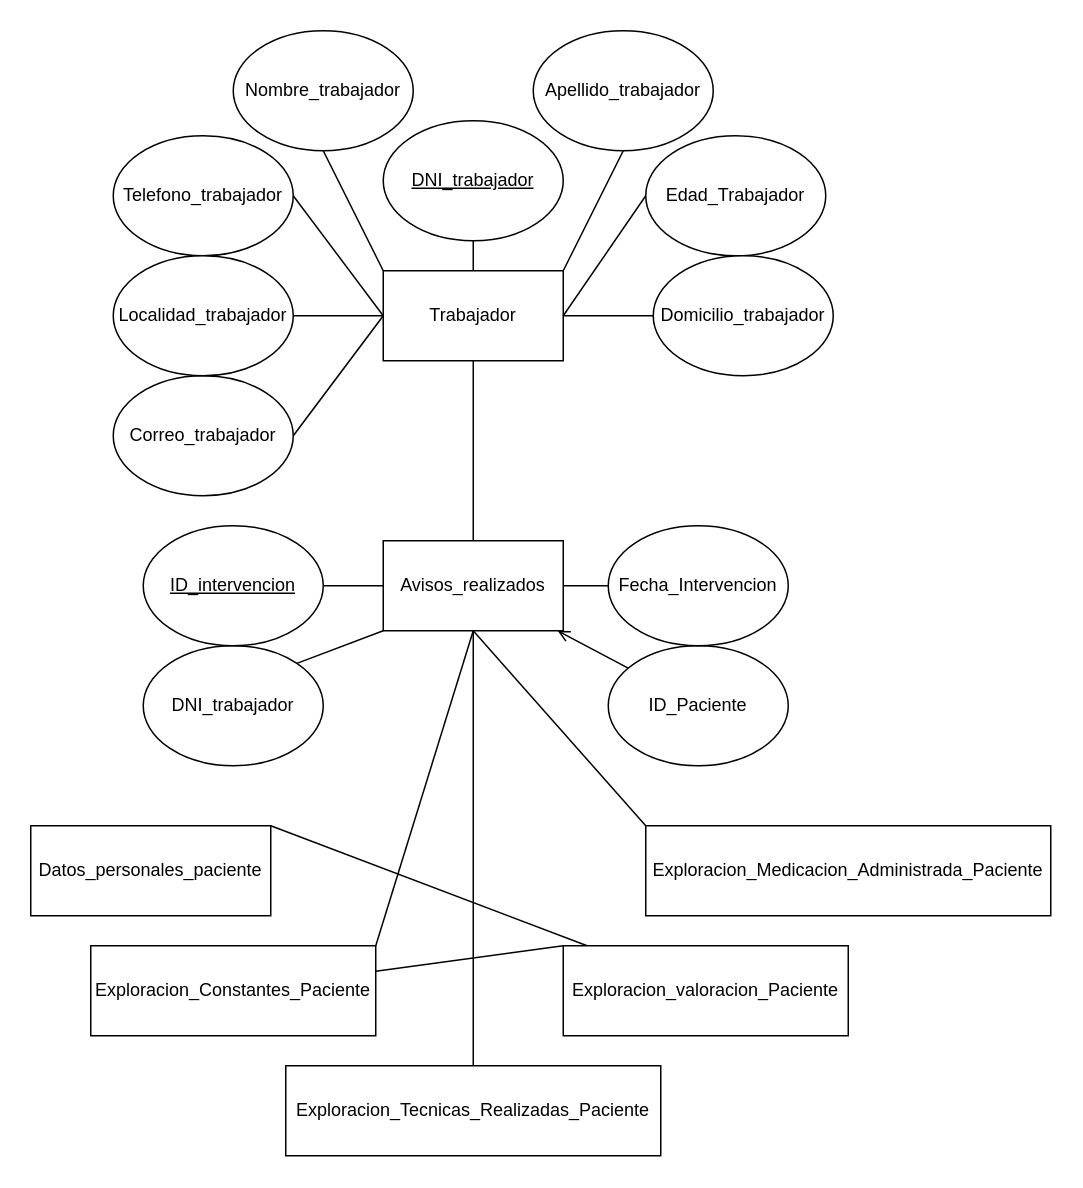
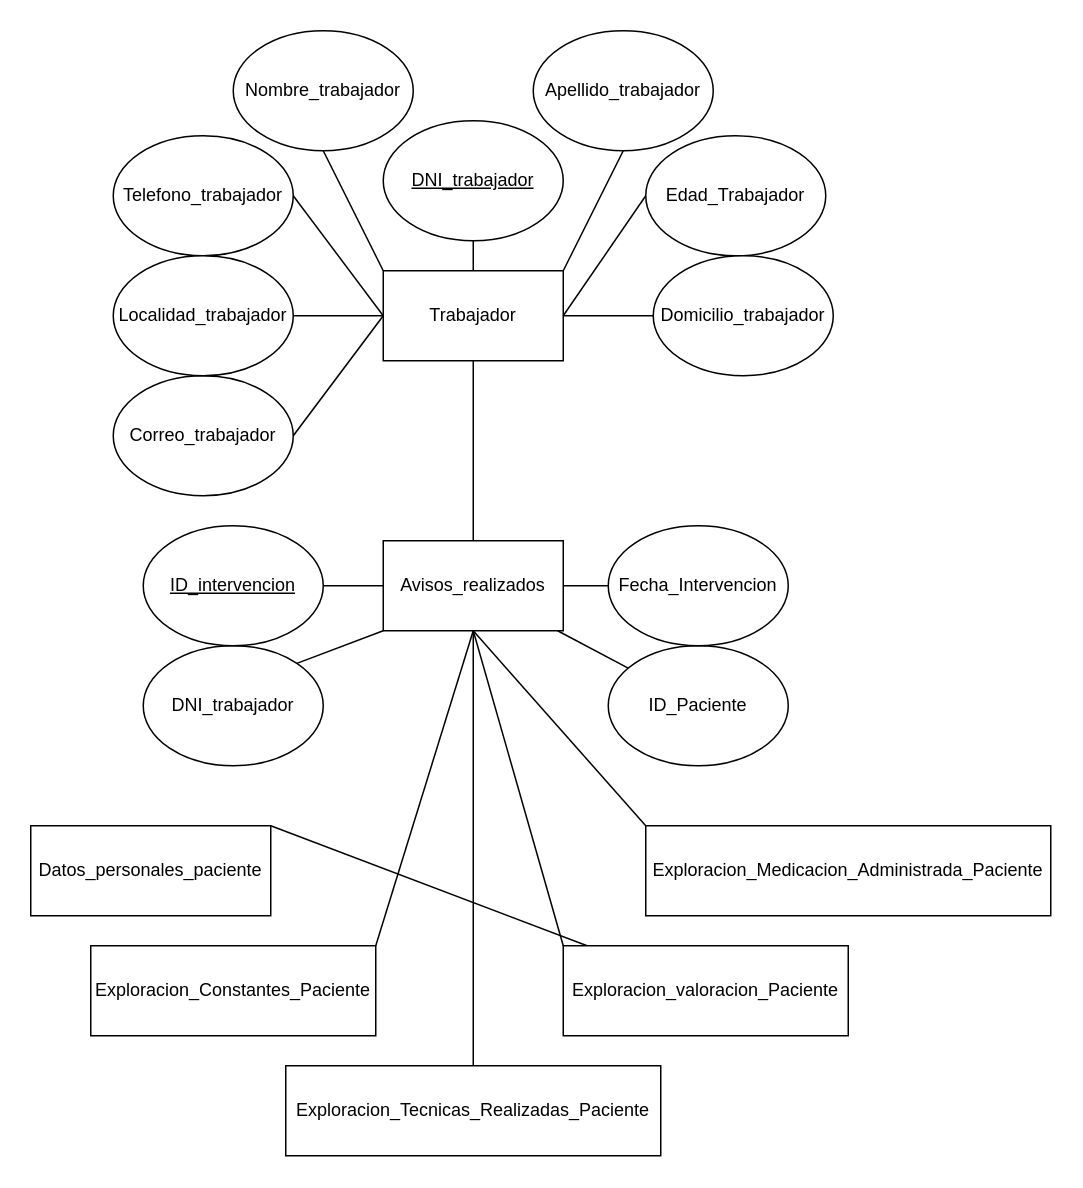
  <mxCell id="0" />
  <mxCell id="1" parent="0" />
  <mxCell id="2" value="Trabajador" style="rounded=0;whiteSpace=wrap;html=1;" parent="1" vertex="1"><mxGeometry x="255" y="180" width="120" height="60" as="geometry" /></mxCell>
  <mxCell id="3" value="&lt;span style=&quot;text-decoration-line: underline;&quot;&gt;DNI_trabajador&lt;/span&gt;" style="ellipse;whiteSpace=wrap;html=1;" parent="1" vertex="1"><mxGeometry x="255" y="80" width="120" height="80" as="geometry" /></mxCell>
  <mxCell id="4" value="Apellido_trabajador" style="ellipse;whiteSpace=wrap;html=1;" parent="1" vertex="1"><mxGeometry x="355" y="20" width="120" height="80" as="geometry" /></mxCell>
  <mxCell id="5" value="Edad_Trabajador" style="ellipse;whiteSpace=wrap;html=1;" parent="1" vertex="1"><mxGeometry x="430" y="90" width="120" height="80" as="geometry" /></mxCell>
  <mxCell id="6" value="Telefono_trabajador" style="ellipse;whiteSpace=wrap;html=1;" parent="1" vertex="1"><mxGeometry x="75" y="90" width="120" height="80" as="geometry" /></mxCell>
  <mxCell id="7" value="" style="endArrow=none;html=1;entryX=0;entryY=0.5;entryDx=0;entryDy=0;exitX=1;exitY=0.5;exitDx=0;exitDy=0;" parent="1" source="2" target="20" edge="1"><mxGeometry width="50" height="50" relative="1" as="geometry"><mxPoint x="90" y="400" as="sourcePoint" /><mxPoint x="280.2" y="273.12" as="targetPoint" /></mxGeometry></mxCell>
  <mxCell id="8" value="" style="endArrow=none;html=1;entryX=0;entryY=0.5;entryDx=0;entryDy=0;exitX=1;exitY=0.5;exitDx=0;exitDy=0;" parent="1" source="2" target="5" edge="1"><mxGeometry width="50" height="50" relative="1" as="geometry"><mxPoint x="445" y="270" as="sourcePoint" /><mxPoint x="495" y="220" as="targetPoint" /></mxGeometry></mxCell>
  <mxCell id="9" value="" style="endArrow=none;html=1;entryX=1;entryY=0.5;entryDx=0;entryDy=0;exitX=0;exitY=0.5;exitDx=0;exitDy=0;" parent="1" source="2" target="6" edge="1"><mxGeometry width="50" height="50" relative="1" as="geometry"><mxPoint x="145" y="270" as="sourcePoint" /><mxPoint x="195" y="220" as="targetPoint" /></mxGeometry></mxCell>
  <mxCell id="10" value="" style="endArrow=none;html=1;entryX=0.5;entryY=1;entryDx=0;entryDy=0;exitX=1;exitY=0;exitDx=0;exitDy=0;" parent="1" source="2" target="4" edge="1"><mxGeometry width="50" height="50" relative="1" as="geometry"><mxPoint x="535" y="140" as="sourcePoint" /><mxPoint x="585" y="90" as="targetPoint" /></mxGeometry></mxCell>
  <mxCell id="11" value="" style="endArrow=none;html=1;exitX=0;exitY=0;exitDx=0;exitDy=0;entryX=0.5;entryY=1;entryDx=0;entryDy=0;" parent="1" source="2" target="23" edge="1"><mxGeometry width="50" height="50" relative="1" as="geometry"><mxPoint x="225" y="170" as="sourcePoint" /><mxPoint x="215" y="100" as="targetPoint" /></mxGeometry></mxCell>
  <mxCell id="12" value="" style="endArrow=none;html=1;entryX=0.5;entryY=1;entryDx=0;entryDy=0;exitX=0.5;exitY=0;exitDx=0;exitDy=0;" parent="1" source="2" target="3" edge="1"><mxGeometry width="50" height="50" relative="1" as="geometry"><mxPoint x="315" y="200" as="sourcePoint" /><mxPoint x="365" y="150" as="targetPoint" /></mxGeometry></mxCell>
  <mxCell id="13" value="" style="endArrow=none;html=1;entryX=0.5;entryY=1;entryDx=0;entryDy=0;exitX=0.5;exitY=0;exitDx=0;exitDy=0;" parent="1" source="24" target="2" edge="1"><mxGeometry width="50" height="50" relative="1" as="geometry"><mxPoint x="315" y="350" as="sourcePoint" /><mxPoint x="435" y="270" as="targetPoint" /></mxGeometry></mxCell>
  <mxCell id="14" value="" style="endArrow=none;html=1;entryX=0.5;entryY=1;entryDx=0;entryDy=0;exitX=0;exitY=0.5;exitDx=0;exitDy=0;startArrow=none;" parent="1" source="37" edge="1"><mxGeometry width="50" height="50" relative="1" as="geometry"><mxPoint x="465" y="660" as="sourcePoint" /><mxPoint x="465" y="590" as="targetPoint" /></mxGeometry></mxCell>
  <mxCell id="15" value="" style="endArrow=none;html=1;entryX=0;entryY=0.5;entryDx=0;entryDy=0;exitX=1;exitY=0.5;exitDx=0;exitDy=0;" parent="1" edge="1"><mxGeometry width="50" height="50" relative="1" as="geometry"><mxPoint x="525" y="560" as="sourcePoint" /><mxPoint x="685" y="560" as="targetPoint" /></mxGeometry></mxCell>
  <mxCell id="16" value="" style="endArrow=none;html=1;exitX=1;exitY=0;exitDx=0;exitDy=0;" parent="1" source="33" target="34" edge="1"><mxGeometry width="50" height="50" relative="1" as="geometry"><mxPoint x="595" y="760" as="sourcePoint" /><mxPoint x="485" y="690" as="targetPoint" /></mxGeometry></mxCell>
  <mxCell id="17" value="" style="endArrow=none;html=1;entryX=0.5;entryY=1;entryDx=0;entryDy=0;exitX=0;exitY=0;exitDx=0;exitDy=0;" parent="1" source="37" target="24" edge="1"><mxGeometry width="50" height="50" relative="1" as="geometry"><mxPoint x="525" y="560" as="sourcePoint" /><mxPoint x="600" y="460" as="targetPoint" /></mxGeometry></mxCell>
  <mxCell id="18" value="Correo_trabajador" style="ellipse;whiteSpace=wrap;html=1;" vertex="1" parent="1"><mxGeometry x="75" y="250" width="120" height="80" as="geometry" /></mxCell>
  <mxCell id="19" value="Localidad_trabajador" style="ellipse;whiteSpace=wrap;html=1;" vertex="1" parent="1"><mxGeometry x="75" y="170" width="120" height="80" as="geometry" /></mxCell>
  <mxCell id="20" value="Domicilio_trabajador" style="ellipse;whiteSpace=wrap;html=1;" vertex="1" parent="1"><mxGeometry x="435" y="170" width="120" height="80" as="geometry" /></mxCell>
  <mxCell id="21" value="" style="endArrow=none;html=1;entryX=1;entryY=0.5;entryDx=0;entryDy=0;" edge="1" parent="1" target="19"><mxGeometry width="50" height="50" relative="1" as="geometry"><mxPoint x="255" y="210" as="sourcePoint" /><mxPoint x="445" y="220" as="targetPoint" /></mxGeometry></mxCell>
  <mxCell id="22" value="" style="endArrow=none;html=1;entryX=1;entryY=0.5;entryDx=0;entryDy=0;exitX=0;exitY=0.5;exitDx=0;exitDy=0;" edge="1" parent="1" source="2" target="18"><mxGeometry width="50" height="50" relative="1" as="geometry"><mxPoint x="265" y="220" as="sourcePoint" /><mxPoint x="215" y="220" as="targetPoint" /></mxGeometry></mxCell>
  <mxCell id="23" value="Nombre_trabajador" style="ellipse;whiteSpace=wrap;html=1;" vertex="1" parent="1"><mxGeometry x="155" y="20" width="120" height="80" as="geometry" /></mxCell>
  <mxCell id="24" value="Avisos_realizados" style="rounded=0;whiteSpace=wrap;html=1;" vertex="1" parent="1"><mxGeometry x="255" y="360" width="120" height="60" as="geometry" /></mxCell>
  <mxCell id="25" value="ID_Paciente" style="ellipse;whiteSpace=wrap;html=1;" vertex="1" parent="1"><mxGeometry x="405" y="430" width="120" height="80" as="geometry" /></mxCell>
  <mxCell id="26" value="DNI_trabajador" style="ellipse;whiteSpace=wrap;html=1;" vertex="1" parent="1"><mxGeometry x="95" y="430" width="120" height="80" as="geometry" /></mxCell>
  <mxCell id="27" value="Fecha_Intervencion" style="ellipse;whiteSpace=wrap;html=1;" vertex="1" parent="1"><mxGeometry x="405" y="350" width="120" height="80" as="geometry" /></mxCell>
  <mxCell id="28" value="&lt;u&gt;ID_intervencion&lt;/u&gt;" style="ellipse;whiteSpace=wrap;html=1;" vertex="1" parent="1"><mxGeometry x="95" y="350" width="120" height="80" as="geometry" /></mxCell>
  <mxCell id="29" value="" style="endArrow=none;html=1;entryX=0;entryY=0.5;entryDx=0;entryDy=0;exitX=1;exitY=0.5;exitDx=0;exitDy=0;" edge="1" parent="1" source="28" target="24"><mxGeometry width="50" height="50" relative="1" as="geometry"><mxPoint x="475" y="670" as="sourcePoint" /><mxPoint x="475" y="600" as="targetPoint" /></mxGeometry></mxCell>
  <mxCell id="30" value="" style="endArrow=none;html=1;" edge="1" parent="1" source="27" target="24"><mxGeometry width="50" height="50" relative="1" as="geometry"><mxPoint x="485" y="680" as="sourcePoint" /><mxPoint x="485" y="610" as="targetPoint" /></mxGeometry></mxCell>
  <mxCell id="31" value="" style="endArrow=none;html=1;entryX=0;entryY=1;entryDx=0;entryDy=0;exitX=1;exitY=0;exitDx=0;exitDy=0;" edge="1" parent="1" source="26" target="24"><mxGeometry width="50" height="50" relative="1" as="geometry"><mxPoint x="495" y="690" as="sourcePoint" /><mxPoint x="495" y="620" as="targetPoint" /></mxGeometry></mxCell>
- <mxCell id="32" value="" style="endArrow=open;html=1;" edge="1" parent="1" source="25" target="24"><mxGeometry width="50" height="50" relative="1" as="geometry"><mxPoint x="505" y="700" as="sourcePoint" /><mxPoint x="505" y="630" as="targetPoint" /></mxGeometry></mxCell>
+ <mxCell id="32" value="" style="endArrow=none;html=1;" edge="1" parent="1" source="25" target="24"><mxGeometry width="50" height="50" relative="1" as="geometry"><mxPoint x="505" y="700" as="sourcePoint" /><mxPoint x="505" y="630" as="targetPoint" /></mxGeometry></mxCell>
  <mxCell id="33" value="Datos_personales_paciente" style="rounded=0;whiteSpace=wrap;html=1;" vertex="1" parent="1"><mxGeometry x="20" y="550" width="160" height="60" as="geometry" /></mxCell>
  <mxCell id="34" value="Exploracion_valoracion_Paciente" style="rounded=0;whiteSpace=wrap;html=1;" vertex="1" parent="1"><mxGeometry x="375" y="630" width="190" height="60" as="geometry" /></mxCell>
  <mxCell id="35" value="Exploracion_Constantes_Paciente" style="rounded=0;whiteSpace=wrap;html=1;" vertex="1" parent="1"><mxGeometry x="60" y="630" width="190" height="60" as="geometry" /></mxCell>
  <mxCell id="36" value="Exploracion_Tecnicas_Realizadas_Paciente" style="rounded=0;whiteSpace=wrap;html=1;" vertex="1" parent="1"><mxGeometry x="190" y="710" width="250" height="60" as="geometry" /></mxCell>
  <mxCell id="37" value="Exploracion_Medicacion_Administrada_Paciente" style="rounded=0;whiteSpace=wrap;html=1;" vertex="1" parent="1"><mxGeometry x="430" y="550" width="270" height="60" as="geometry" /></mxCell>
  <mxCell id="38" value="" style="endArrow=none;html=1;entryX=0.5;entryY=1;entryDx=0;entryDy=0;exitX=1;exitY=0;exitDx=0;exitDy=0;" edge="1" parent="1" source="35" target="24"><mxGeometry width="50" height="50" relative="1" as="geometry"><mxPoint x="405" y="600" as="sourcePoint" /><mxPoint x="290" y="470" as="targetPoint" /></mxGeometry></mxCell>
- <mxCell id="39" value="" style="endArrow=none;html=1;exitX=0;exitY=0;exitDx=0;exitDy=0;" edge="1" parent="1" source="34" target="35"><mxGeometry width="50" height="50" relative="1" as="geometry"><mxPoint x="450" y="570" as="sourcePoint" /><mxPoint x="335" y="440" as="targetPoint" /></mxGeometry></mxCell>
+ <mxCell id="39" value="" style="endArrow=none;html=1;entryX=0.5;entryY=1;entryDx=0;entryDy=0;exitX=0;exitY=0;exitDx=0;exitDy=0;" edge="1" parent="1" source="34" target="24"><mxGeometry width="50" height="50" relative="1" as="geometry"><mxPoint x="450" y="570" as="sourcePoint" /><mxPoint x="335" y="440" as="targetPoint" /></mxGeometry></mxCell>
  <mxCell id="40" value="" style="endArrow=none;html=1;" edge="1" parent="1" source="36"><mxGeometry width="50" height="50" relative="1" as="geometry"><mxPoint x="460" y="580" as="sourcePoint" /><mxPoint x="315" y="420" as="targetPoint" /></mxGeometry></mxCell>
